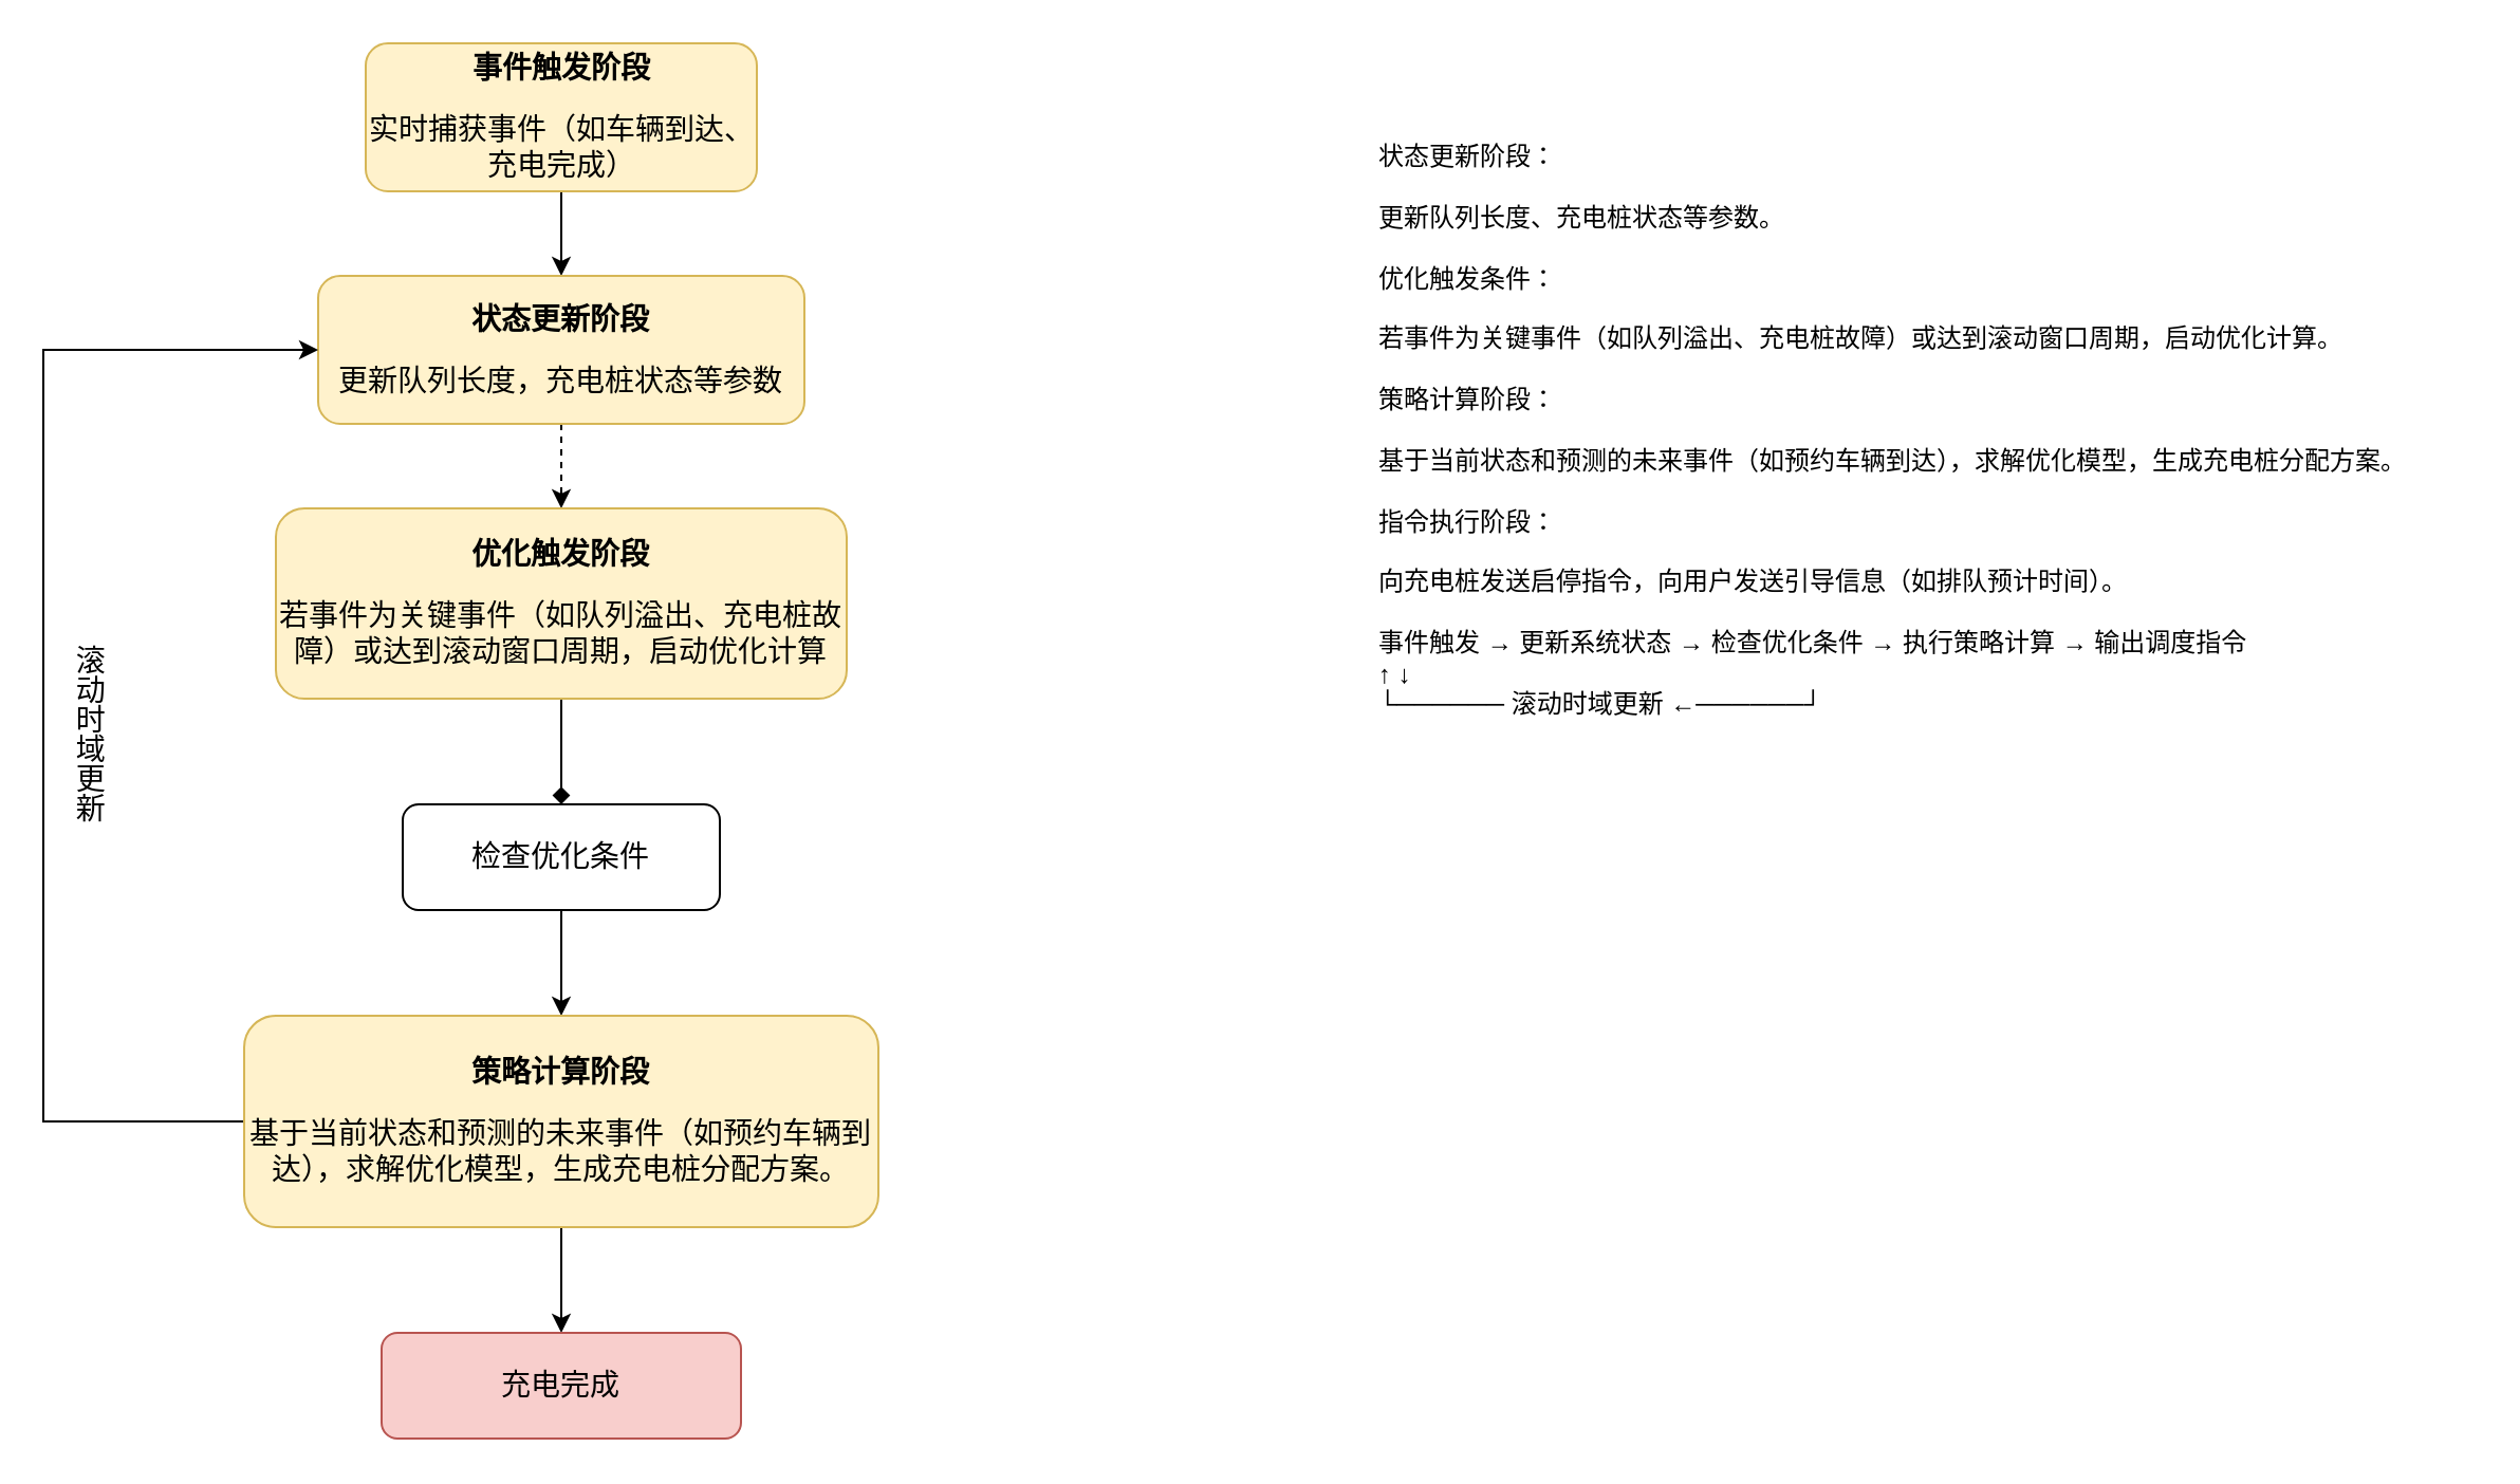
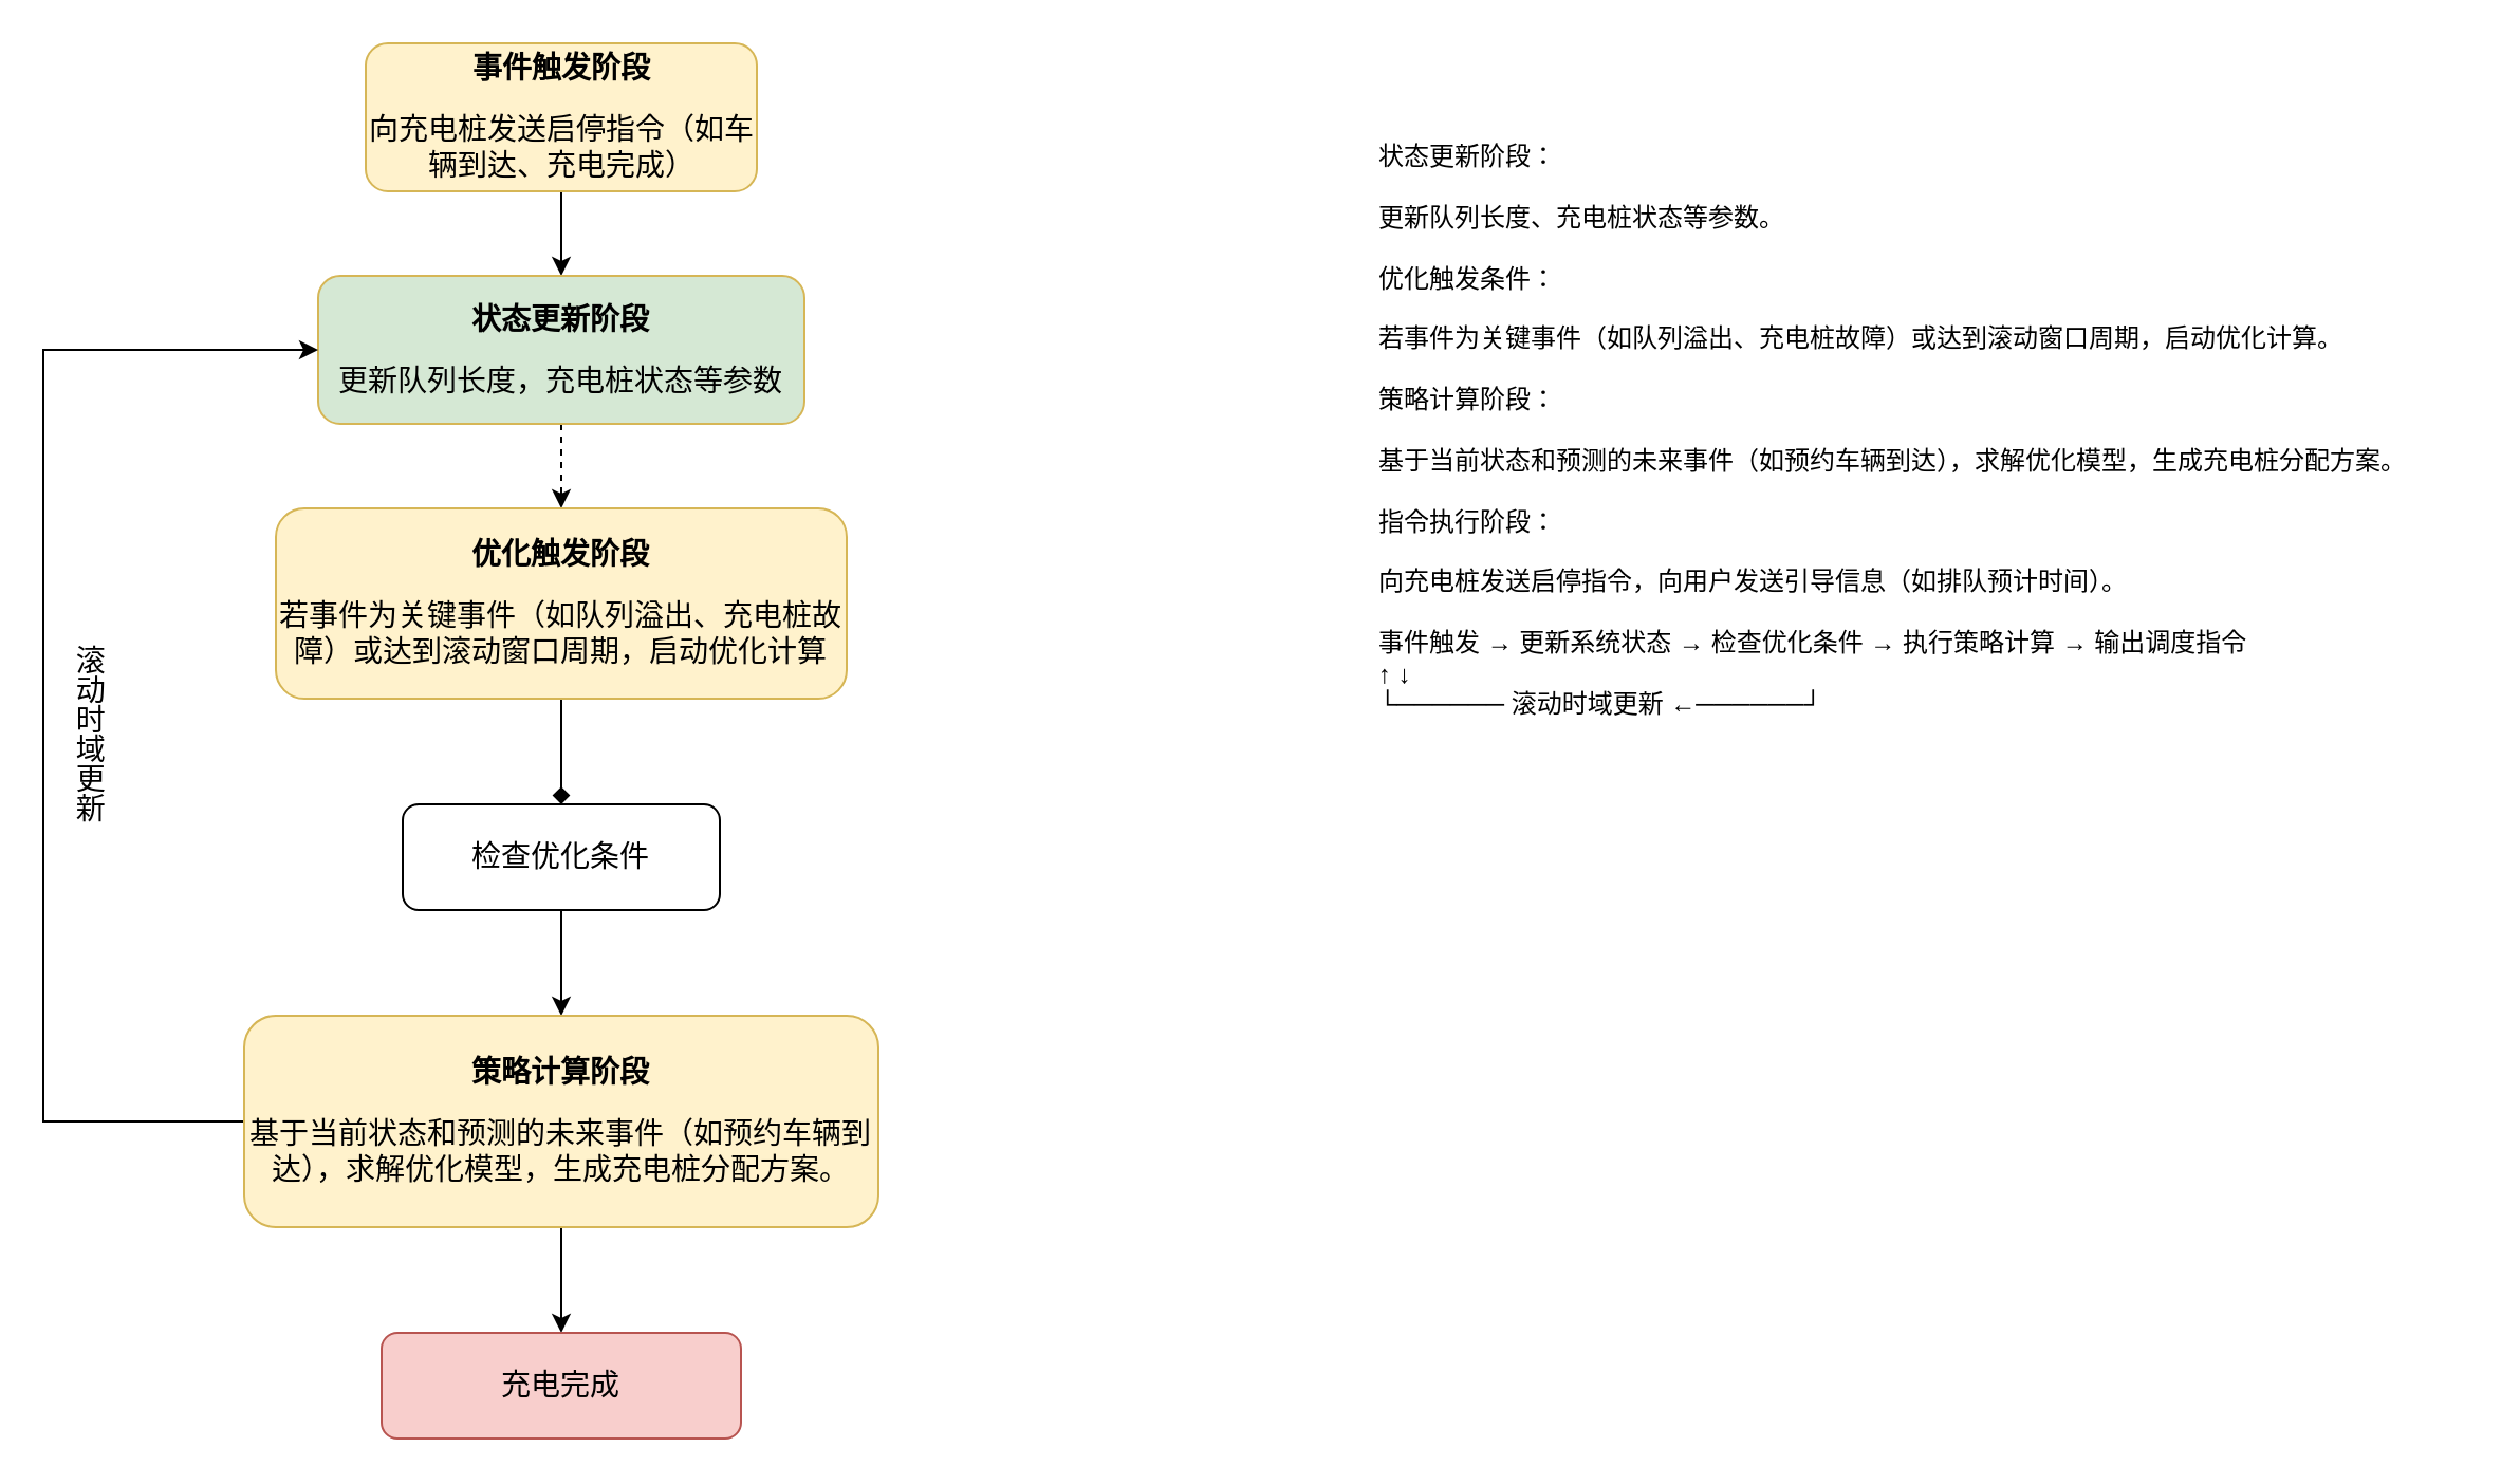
  <mxCell id="0" />
  <mxCell id="1" parent="0" />
  <mxCell id="2" value="" style="edgeStyle=orthogonalEdgeStyle;rounded=0;orthogonalLoop=1;jettySize=auto;html=1;" edge="1" parent="1" source="3" target="5"><mxGeometry relative="1" as="geometry" /></mxCell>
- <mxCell id="3" value="&lt;p&gt;&lt;font face=&quot;Helvetica&quot; style=&quot;font-size: 14px;&quot;&gt;&lt;b&gt;事件触发阶段&lt;/b&gt;&lt;/font&gt;&lt;/p&gt;&lt;p&gt;&lt;font style=&quot;font-size: 14px;&quot; face=&quot;Helvetica&quot;&gt;实时捕获事件（如车辆到达、充电完成）&lt;/font&gt;&lt;/p&gt;" style="rounded=1;whiteSpace=wrap;html=1;fillColor=#fff2cc;strokeColor=#d6b656;" vertex="1" parent="1"><mxGeometry x="172.5" y="20" width="185" height="70" as="geometry" /></mxCell>
+ <mxCell id="3" value="&lt;p&gt;&lt;font face=&quot;Helvetica&quot; style=&quot;font-size: 14px;&quot;&gt;&lt;b&gt;事件触发阶段&lt;/b&gt;&lt;/font&gt;&lt;/p&gt;&lt;p&gt;&lt;font style=&quot;font-size: 14px;&quot; face=&quot;Helvetica&quot;&gt;向充电桩发送启停指令（如车辆到达、充电完成）&lt;/font&gt;&lt;/p&gt;" style="rounded=1;whiteSpace=wrap;html=1;fillColor=#fff2cc;strokeColor=#d6b656;" vertex="1" parent="1"><mxGeometry x="172.5" y="20" width="185" height="70" as="geometry" /></mxCell>
  <mxCell id="4" value="" style="edgeStyle=orthogonalEdgeStyle;rounded=0;orthogonalLoop=1;jettySize=auto;html=1;dashed=1;" edge="1" parent="1" source="5" target="7"><mxGeometry relative="1" as="geometry" /></mxCell>
- <mxCell id="5" value="&lt;p&gt;&lt;font face=&quot;Helvetica&quot; style=&quot;font-size: 14px;&quot;&gt;&lt;b&gt;状态更新阶段&lt;/b&gt;&lt;/font&gt;&lt;/p&gt;&lt;p&gt;&lt;span style=&quot;font-size: 14px;&quot;&gt;更新队列长度，充电桩状态等参数&lt;/span&gt;&lt;/p&gt;" style="rounded=1;whiteSpace=wrap;html=1;fillColor=#fff2cc;strokeColor=#d6b656;" vertex="1" parent="1"><mxGeometry x="150" y="130" width="230" height="70" as="geometry" /></mxCell>
+ <mxCell id="5" value="&lt;p&gt;&lt;font face=&quot;Helvetica&quot; style=&quot;font-size: 14px;&quot;&gt;&lt;b&gt;状态更新阶段&lt;/b&gt;&lt;/font&gt;&lt;/p&gt;&lt;p&gt;&lt;span style=&quot;font-size: 14px;&quot;&gt;更新队列长度，充电桩状态等参数&lt;/span&gt;&lt;/p&gt;" style="rounded=1;whiteSpace=wrap;html=1;fillColor=#d5e8d4;strokeColor=#d6b656;" vertex="1" parent="1"><mxGeometry x="150" y="130" width="230" height="70" as="geometry" /></mxCell>
  <mxCell id="6" value="" style="edgeStyle=orthogonalEdgeStyle;rounded=0;orthogonalLoop=1;jettySize=auto;html=1;endArrow=diamond;" edge="1" parent="1" source="7" target="9"><mxGeometry relative="1" as="geometry" /></mxCell>
  <mxCell id="7" value="&lt;p&gt;&lt;font face=&quot;Helvetica&quot; style=&quot;font-size: 14px;&quot;&gt;&lt;b&gt;优化触发阶段&lt;/b&gt;&lt;/font&gt;&lt;/p&gt;&lt;p&gt;&lt;span style=&quot;text-align: left;&quot;&gt;&lt;font style=&quot;font-size: 14px;&quot;&gt;若事件为关键事件（如队列溢出、充电桩故障）或达到滚动窗口周期，启动优化计算&lt;/font&gt;&lt;/span&gt;&lt;/p&gt;" style="rounded=1;whiteSpace=wrap;html=1;fillColor=#fff2cc;strokeColor=#d6b656;" vertex="1" parent="1"><mxGeometry x="130" y="240" width="270" height="90" as="geometry" /></mxCell>
  <mxCell id="8" value="" style="edgeStyle=orthogonalEdgeStyle;rounded=0;orthogonalLoop=1;jettySize=auto;html=1;" edge="1" parent="1" source="9" target="14"><mxGeometry relative="1" as="geometry" /></mxCell>
  <mxCell id="9" value="&lt;p&gt;&lt;span style=&quot;font-size: 14px;&quot;&gt;检查优化条件&lt;/span&gt;&lt;/p&gt;" style="rounded=1;whiteSpace=wrap;html=1;" vertex="1" parent="1"><mxGeometry x="190" y="380" width="150" height="50" as="geometry" /></mxCell>
  <mxCell id="10" value="状态更新阶段：&#10;&#10;更新队列长度、充电桩状态等参数。&#10;&#10;优化触发条件：&#10;&#10;若事件为关键事件（如队列溢出、充电桩故障）或达到滚动窗口周期，启动优化计算。&#10;&#10;策略计算阶段：&#10;&#10;基于当前状态和预测的未来事件（如预约车辆到达），求解优化模型，生成充电桩分配方案。&#10;&#10;指令执行阶段：&#10;&#10;向充电桩发送启停指令，向用户发送引导信息（如排队预计时间）。&#10;&#10;事件触发 → 更新系统状态 → 检查优化条件 → 执行策略计算 → 输出调度指令  &#10;      ↑                                  ↓  &#10;      └────── 滚动时域更新 ←──────┘" style="text;whiteSpace=wrap;html=1;" vertex="1" parent="1"><mxGeometry x="650" y="60" width="520" height="300" as="geometry" /></mxCell>
  <mxCell id="11" value="" style="edgeStyle=orthogonalEdgeStyle;rounded=0;orthogonalLoop=1;jettySize=auto;html=1;" edge="1" parent="1" source="14" target="15"><mxGeometry relative="1" as="geometry" /></mxCell>
  <mxCell id="12" style="edgeStyle=orthogonalEdgeStyle;rounded=0;orthogonalLoop=1;jettySize=auto;html=1;entryX=0;entryY=0.5;entryDx=0;entryDy=0;exitX=0;exitY=0.5;exitDx=0;exitDy=0;" edge="1" parent="1" source="14" target="5"><mxGeometry relative="1" as="geometry"><mxPoint x="85" y="530" as="sourcePoint" /><mxPoint x="120" y="165" as="targetPoint" /><Array as="points"><mxPoint x="20" y="530" /><mxPoint x="20" y="165" /></Array></mxGeometry></mxCell>
  <mxCell id="13" value="滚动时域更新" style="edgeLabel;html=1;align=center;verticalAlign=middle;resizable=0;points=[];fontSize=14;rotation=90;horizontal=0;textDirection=vertical-lr;" vertex="1" connectable="0" parent="12"><mxGeometry x="0.009" y="1" relative="1" as="geometry"><mxPoint x="21" y="18" as="offset" /></mxGeometry></mxCell>
  <mxCell id="14" value="&lt;p&gt;&lt;span style=&quot;text-align: left;&quot;&gt;&lt;font style=&quot;font-size: 14px;&quot;&gt;&lt;b&gt;策略计算阶段&lt;/b&gt;&lt;/font&gt;&lt;/span&gt;&lt;/p&gt;&lt;p&gt;&lt;span style=&quot;text-align: left;&quot;&gt;&lt;font style=&quot;font-size: 14px;&quot;&gt;基于当前状态和预测的未来事件（如预约车辆到达），求解优化模型，生成充电桩分配方案。&lt;/font&gt;&lt;/span&gt;&lt;/p&gt;" style="rounded=1;whiteSpace=wrap;html=1;fillColor=#fff2cc;strokeColor=#d6b656;" vertex="1" parent="1"><mxGeometry x="115" y="480" width="300" height="100" as="geometry" /></mxCell>
  <mxCell id="15" value="&lt;p style=&quot;text-align: left;&quot;&gt;&lt;span style=&quot;font-size: 14px;&quot;&gt;充电完成&lt;/span&gt;&lt;/p&gt;" style="rounded=1;whiteSpace=wrap;html=1;fillColor=#f8cecc;strokeColor=#b85450;" vertex="1" parent="1"><mxGeometry x="180" y="630" width="170" height="50" as="geometry" /></mxCell>
